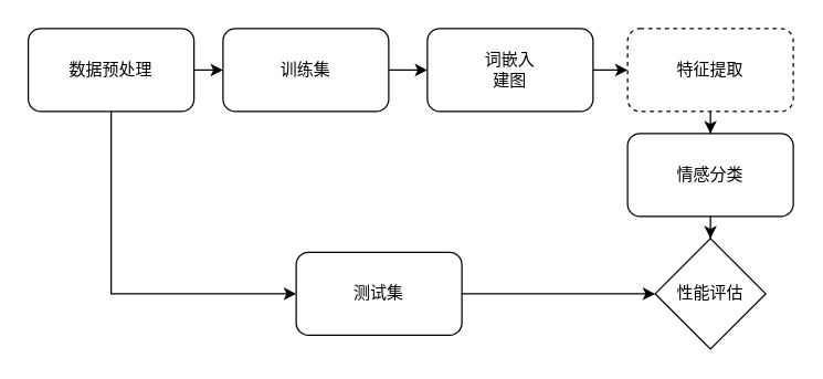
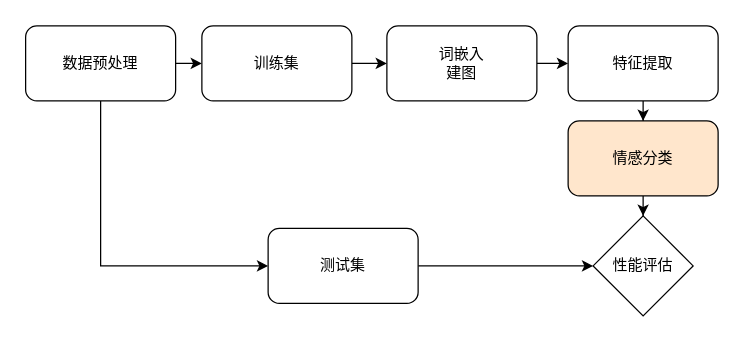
  <mxCell id="0" />
  <mxCell id="1" parent="0" />
  <mxCell id="2" style="edgeStyle=orthogonalEdgeStyle;rounded=0;orthogonalLoop=1;jettySize=auto;html=1;exitX=1;exitY=0.5;exitDx=0;exitDy=0;entryX=0;entryY=0.5;entryDx=0;entryDy=0;" edge="1" parent="1" source="4" target="12"><mxGeometry relative="1" as="geometry" /></mxCell>
  <mxCell id="3" style="edgeStyle=orthogonalEdgeStyle;rounded=0;orthogonalLoop=1;jettySize=auto;html=1;exitX=0.5;exitY=1;exitDx=0;exitDy=0;entryX=0;entryY=0.5;entryDx=0;entryDy=0;" edge="1" parent="1" source="4" target="14"><mxGeometry relative="1" as="geometry" /></mxCell>
  <mxCell id="4" value="数据预处理" style="rounded=1;whiteSpace=wrap;html=1;" vertex="1" parent="1"><mxGeometry x="20" y="20" width="120" height="60" as="geometry" /></mxCell>
  <mxCell id="5" style="edgeStyle=orthogonalEdgeStyle;rounded=0;orthogonalLoop=1;jettySize=auto;html=1;entryX=0;entryY=0.5;entryDx=0;entryDy=0;" edge="1" parent="1" source="6" target="8"><mxGeometry relative="1" as="geometry"><mxPoint x="453.6" y="40" as="targetPoint" /></mxGeometry></mxCell>
  <mxCell id="6" value="词嵌入&lt;br&gt;建图" style="rounded=1;whiteSpace=wrap;html=1;" vertex="1" parent="1"><mxGeometry x="309" y="20" width="120" height="60" as="geometry" /></mxCell>
  <mxCell id="7" value="" style="edgeStyle=orthogonalEdgeStyle;rounded=0;orthogonalLoop=1;jettySize=auto;html=1;" edge="1" parent="1" source="8" target="10"><mxGeometry relative="1" as="geometry" /></mxCell>
- <mxCell id="8" value="特征提取" style="rounded=1;whiteSpace=wrap;html=1;dashed=1;" vertex="1" parent="1"><mxGeometry x="454" y="20" width="120" height="60" as="geometry" /></mxCell>
+ <mxCell id="8" value="特征提取" style="rounded=1;whiteSpace=wrap;html=1;" vertex="1" parent="1"><mxGeometry x="454" y="20" width="120" height="60" as="geometry" /></mxCell>
  <mxCell id="9" style="edgeStyle=orthogonalEdgeStyle;rounded=0;orthogonalLoop=1;jettySize=auto;html=1;" edge="1" parent="1" source="10" target="15"><mxGeometry relative="1" as="geometry" /></mxCell>
- <mxCell id="10" value="情感分类" style="rounded=1;whiteSpace=wrap;html=1;" vertex="1" parent="1"><mxGeometry x="454" y="96" width="120" height="60" as="geometry" /></mxCell>
+ <mxCell id="10" value="情感分类" style="rounded=1;whiteSpace=wrap;html=1;fillColor=#ffe6cc;" vertex="1" parent="1"><mxGeometry x="454" y="96" width="120" height="60" as="geometry" /></mxCell>
  <mxCell id="11" value="" style="edgeStyle=orthogonalEdgeStyle;rounded=0;orthogonalLoop=1;jettySize=auto;html=1;" edge="1" parent="1" source="12" target="6"><mxGeometry relative="1" as="geometry" /></mxCell>
  <mxCell id="12" value="训练集" style="rounded=1;whiteSpace=wrap;html=1;" vertex="1" parent="1"><mxGeometry x="161" y="20" width="120" height="60" as="geometry" /></mxCell>
  <mxCell id="13" style="edgeStyle=orthogonalEdgeStyle;rounded=0;orthogonalLoop=1;jettySize=auto;html=1;entryX=0;entryY=0.5;entryDx=0;entryDy=0;" edge="1" parent="1" source="14" target="15"><mxGeometry relative="1" as="geometry" /></mxCell>
  <mxCell id="14" value="测试集" style="rounded=1;whiteSpace=wrap;html=1;" vertex="1" parent="1"><mxGeometry x="214" y="182" width="120" height="60" as="geometry" /></mxCell>
  <mxCell id="15" value="性能评估" style="rhombus;whiteSpace=wrap;html=1;" vertex="1" parent="1"><mxGeometry x="474" y="172" width="80" height="80" as="geometry" /></mxCell>
